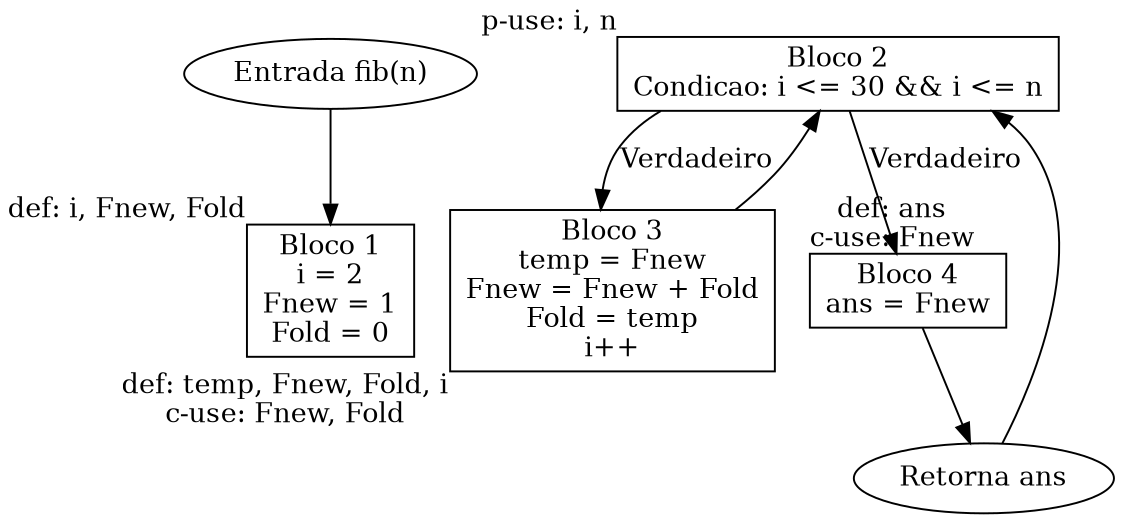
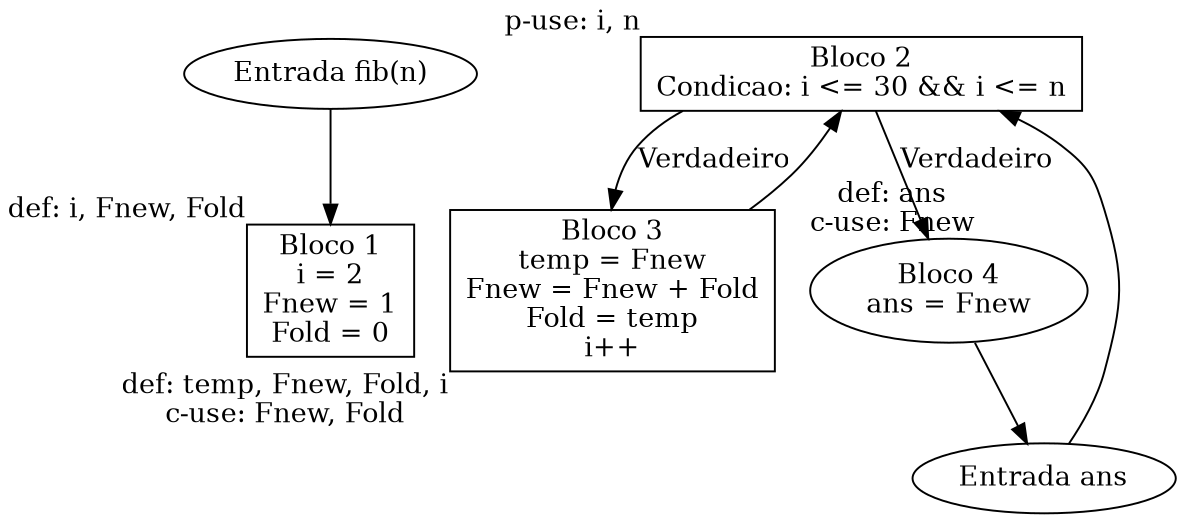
  digraph {
    rankdir=TB
    node [shape=box]
    n1 [label="Entrada fib(n)" shape=ellipse]
    n2 [label="Bloco 1\ni = 2\nFnew = 1\nFold = 0" xlabel="def: i, Fnew, Fold"]
    n3 [label="Bloco 2\nCondicao: i <= 30 && i <= n" xlabel="p-use: i, n"]
    n4 [label="Bloco 3\ntemp = Fnew\nFnew = Fnew + Fold\nFold = temp\ni++" xlabel="def: temp, Fnew, Fold, i\nc-use: Fnew, Fold"]
-   n5 [label="Bloco 4\nans = Fnew" xlabel="def: ans\nc-use: Fnew"]
-   n6 [label="Retorna ans" shape=ellipse]
+   n5 [label="Bloco 4\nans = Fnew" shape=ellipse xlabel="def: ans\nc-use: Fnew"]
+   n6 [label="Entrada ans" shape=ellipse]
    n1 -> n2
    n3 -> n4 [label=Verdadeiro]
    n3 -> n5 [label=Verdadeiro]
    n4 -> n3
    n5 -> n6
    n6 -> n3
  }
